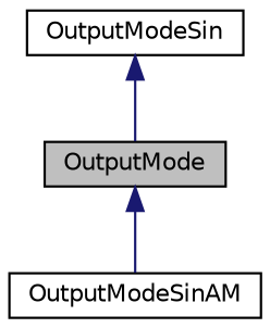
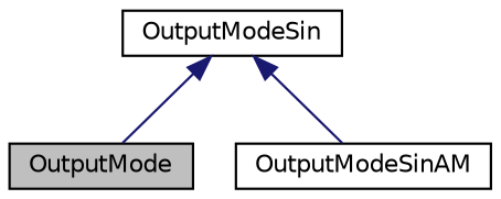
  digraph {
    node [color=black fillcolor=white fontname=Helvetica fontsize=10 shape=record style=filled]
    edge [color=midnightblue dir=back fontname=Helvetica fontsize=10 labelfontname=Helvetica labelfontsize=10 style=solid]
    n1 [fillcolor=grey75 fontcolor=black height=0.2 label=OutputMode width=0.4]
    n2 [height=0.2 label=OutputModeSin width=0.4]
    n3 [height=0.2 label=OutputModeSinAM width=0.4]
    n2 -> n1
-   n1 -> n3
+   n2 -> n3
  }
